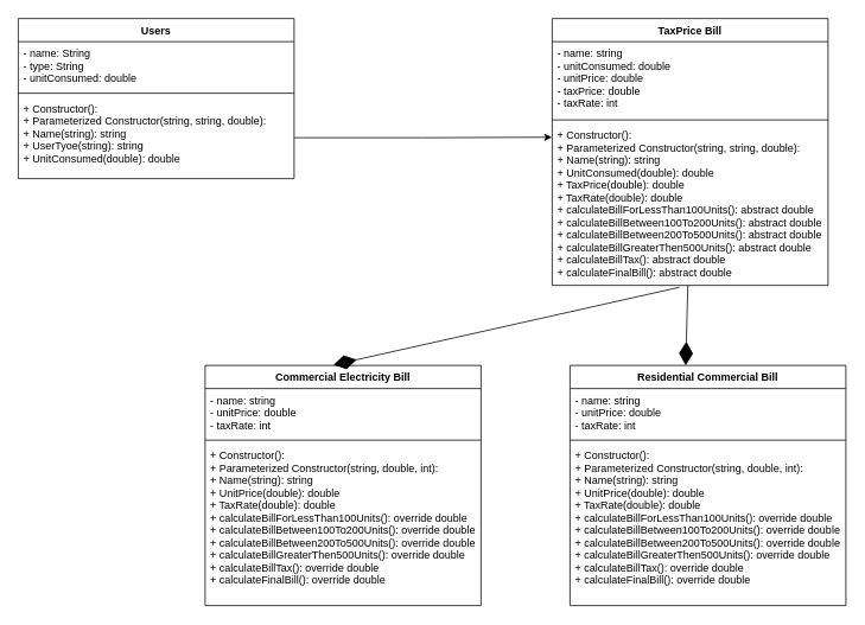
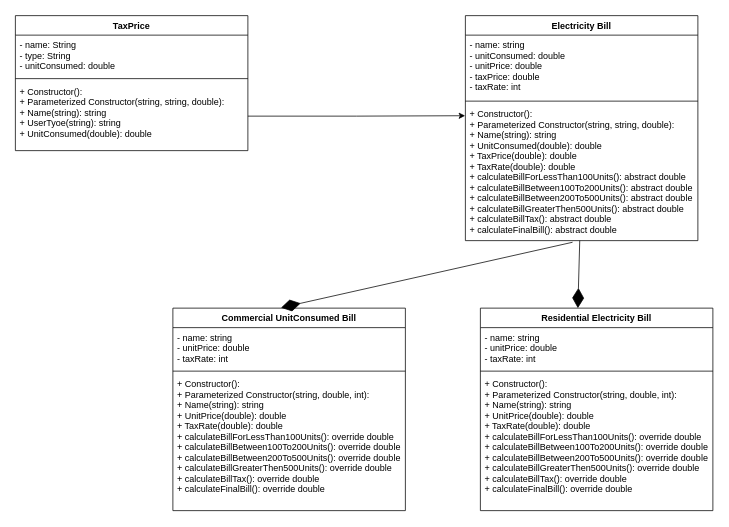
  <mxCell id="0" />
  <mxCell id="1" parent="0" />
- <mxCell id="2" value="Users" style="swimlane;fontStyle=1;align=center;verticalAlign=top;childLayout=stackLayout;horizontal=1;startSize=26;horizontalStack=0;resizeParent=1;resizeParentMax=0;resizeLast=0;collapsible=1;marginBottom=0;" vertex="1" parent="1"><mxGeometry x="20" y="20" width="310" height="180" as="geometry" /></mxCell>
+ <mxCell id="2" value="TaxPrice" style="swimlane;fontStyle=1;align=center;verticalAlign=top;childLayout=stackLayout;horizontal=1;startSize=26;horizontalStack=0;resizeParent=1;resizeParentMax=0;resizeLast=0;collapsible=1;marginBottom=0;" vertex="1" parent="1"><mxGeometry x="20" y="20" width="310" height="180" as="geometry" /></mxCell>
  <mxCell id="3" value="- name: String&#10;- type: String&#10;- unitConsumed: double" style="text;strokeColor=none;fillColor=none;align=left;verticalAlign=top;spacingLeft=4;spacingRight=4;overflow=hidden;rotatable=0;points=[[0,0.5],[1,0.5]];portConstraint=eastwest;" vertex="1" parent="2"><mxGeometry y="26" width="310" height="54" as="geometry" /></mxCell>
  <mxCell id="4" value="" style="line;strokeWidth=1;fillColor=none;align=left;verticalAlign=middle;spacingTop=-1;spacingLeft=3;spacingRight=3;rotatable=0;labelPosition=right;points=[];portConstraint=eastwest;" vertex="1" parent="2"><mxGeometry y="80" width="310" height="8" as="geometry" /></mxCell>
  <mxCell id="5" value="+ Constructor(): &#10;+ Parameterized Constructor(string, string, double): &#10;+ Name(string): string&#10;+ UserTyoe(string): string&#10;+ UnitConsumed(double): double &#10;" style="text;strokeColor=none;fillColor=none;align=left;verticalAlign=top;spacingLeft=4;spacingRight=4;overflow=hidden;rotatable=0;points=[[0,0.5],[1,0.5]];portConstraint=eastwest;" vertex="1" parent="2"><mxGeometry y="88" width="310" height="92" as="geometry" /></mxCell>
- <mxCell id="6" value="TaxPrice Bill" style="swimlane;fontStyle=1;align=center;verticalAlign=top;childLayout=stackLayout;horizontal=1;startSize=26;horizontalStack=0;resizeParent=1;resizeParentMax=0;resizeLast=0;collapsible=1;marginBottom=0;" vertex="1" parent="1"><mxGeometry x="620" y="20" width="310" height="300" as="geometry" /></mxCell>
+ <mxCell id="6" value="Electricity Bill" style="swimlane;fontStyle=1;align=center;verticalAlign=top;childLayout=stackLayout;horizontal=1;startSize=26;horizontalStack=0;resizeParent=1;resizeParentMax=0;resizeLast=0;collapsible=1;marginBottom=0;" vertex="1" parent="1"><mxGeometry x="620" y="20" width="310" height="300" as="geometry" /></mxCell>
  <mxCell id="7" value="- name: string&#10;- unitConsumed: double&#10;- unitPrice: double&#10;- taxPrice: double &#10;- taxRate: int " style="text;strokeColor=none;fillColor=none;align=left;verticalAlign=top;spacingLeft=4;spacingRight=4;overflow=hidden;rotatable=0;points=[[0,0.5],[1,0.5]];portConstraint=eastwest;" vertex="1" parent="6"><mxGeometry y="26" width="310" height="84" as="geometry" /></mxCell>
  <mxCell id="8" value="" style="line;strokeWidth=1;fillColor=none;align=left;verticalAlign=middle;spacingTop=-1;spacingLeft=3;spacingRight=3;rotatable=0;labelPosition=right;points=[];portConstraint=eastwest;" vertex="1" parent="6"><mxGeometry y="110" width="310" height="8" as="geometry" /></mxCell>
  <mxCell id="9" value="+ Constructor(): &#10;+ Parameterized Constructor(string, string, double): &#10;+ Name(string): string&#10;+ UnitConsumed(double): double&#10;+ TaxPrice(double): double &#10;+ TaxRate(double): double &#10;+ calculateBillForLessThan100Units(): abstract double &#10;+ calculateBillBetween100To200Units(): abstract double &#10;+ calculateBillBetween200To500Units(): abstract double &#10;+ calculateBillGreaterThen500Units(): abstract double &#10;+ calculateBillTax(): abstract double &#10;+ calculateFinalBill(): abstract double &#10;" style="text;strokeColor=none;fillColor=none;align=left;verticalAlign=top;spacingLeft=4;spacingRight=4;overflow=hidden;rotatable=0;points=[[0,0.5],[1,0.5]];portConstraint=eastwest;" vertex="1" parent="6"><mxGeometry y="118" width="310" height="182" as="geometry" /></mxCell>
  <mxCell id="10" style="edgeStyle=orthogonalEdgeStyle;rounded=0;orthogonalLoop=1;jettySize=auto;html=1;exitX=1;exitY=0.5;exitDx=0;exitDy=0;entryX=-0.001;entryY=0.085;entryDx=0;entryDy=0;entryPerimeter=0;" edge="1" parent="1" source="5" target="9"><mxGeometry relative="1" as="geometry"><mxPoint x="610" y="153.5" as="targetPoint" /></mxGeometry></mxCell>
- <mxCell id="11" value="Commercial Electricity Bill" style="swimlane;fontStyle=1;align=center;verticalAlign=top;childLayout=stackLayout;horizontal=1;startSize=26;horizontalStack=0;resizeParent=1;resizeParentMax=0;resizeLast=0;collapsible=1;marginBottom=0;" vertex="1" parent="1"><mxGeometry x="230" y="410" width="310" height="270" as="geometry" /></mxCell>
+ <mxCell id="11" value="Commercial UnitConsumed Bill" style="swimlane;fontStyle=1;align=center;verticalAlign=top;childLayout=stackLayout;horizontal=1;startSize=26;horizontalStack=0;resizeParent=1;resizeParentMax=0;resizeLast=0;collapsible=1;marginBottom=0;" vertex="1" parent="1"><mxGeometry x="230" y="410" width="310" height="270" as="geometry" /></mxCell>
  <mxCell id="12" value="- name: string&#10;- unitPrice: double&#10;- taxRate: int " style="text;strokeColor=none;fillColor=none;align=left;verticalAlign=top;spacingLeft=4;spacingRight=4;overflow=hidden;rotatable=0;points=[[0,0.5],[1,0.5]];portConstraint=eastwest;" vertex="1" parent="11"><mxGeometry y="26" width="310" height="54" as="geometry" /></mxCell>
  <mxCell id="13" value="" style="line;strokeWidth=1;fillColor=none;align=left;verticalAlign=middle;spacingTop=-1;spacingLeft=3;spacingRight=3;rotatable=0;labelPosition=right;points=[];portConstraint=eastwest;" vertex="1" parent="11"><mxGeometry y="80" width="310" height="8" as="geometry" /></mxCell>
  <mxCell id="14" value="+ Constructor(): &#10;+ Parameterized Constructor(string, double, int): &#10;+ Name(string): string&#10;+ UnitPrice(double): double &#10;+ TaxRate(double): double &#10;+ calculateBillForLessThan100Units(): override double &#10;+ calculateBillBetween100To200Units(): override double &#10;+ calculateBillBetween200To500Units(): override double &#10;+ calculateBillGreaterThen500Units(): override double &#10;+ calculateBillTax(): override double &#10;+ calculateFinalBill(): override double &#10;" style="text;strokeColor=none;fillColor=none;align=left;verticalAlign=top;spacingLeft=4;spacingRight=4;overflow=hidden;rotatable=0;points=[[0,0.5],[1,0.5]];portConstraint=eastwest;" vertex="1" parent="11"><mxGeometry y="88" width="310" height="182" as="geometry" /></mxCell>
- <mxCell id="15" value="Residential Commercial Bill" style="swimlane;fontStyle=1;align=center;verticalAlign=top;childLayout=stackLayout;horizontal=1;startSize=26;horizontalStack=0;resizeParent=1;resizeParentMax=0;resizeLast=0;collapsible=1;marginBottom=0;" vertex="1" parent="1"><mxGeometry x="640" y="410" width="310" height="270" as="geometry" /></mxCell>
+ <mxCell id="15" value="Residential Electricity Bill" style="swimlane;fontStyle=1;align=center;verticalAlign=top;childLayout=stackLayout;horizontal=1;startSize=26;horizontalStack=0;resizeParent=1;resizeParentMax=0;resizeLast=0;collapsible=1;marginBottom=0;" vertex="1" parent="1"><mxGeometry x="640" y="410" width="310" height="270" as="geometry" /></mxCell>
  <mxCell id="16" value="" style="endArrow=diamondThin;endFill=1;endSize=24;html=1;rounded=0;entryX=0.465;entryY=-0.002;entryDx=0;entryDy=0;entryPerimeter=0;" edge="1" parent="15" source="9"><mxGeometry width="160" relative="1" as="geometry"><mxPoint x="518.76" y="-87.276" as="sourcePoint" /><mxPoint x="130.0" y="5.684e-14" as="targetPoint" /></mxGeometry></mxCell>
  <mxCell id="17" value="- name: string&#10;- unitPrice: double&#10;- taxRate: int " style="text;strokeColor=none;fillColor=none;align=left;verticalAlign=top;spacingLeft=4;spacingRight=4;overflow=hidden;rotatable=0;points=[[0,0.5],[1,0.5]];portConstraint=eastwest;" vertex="1" parent="15"><mxGeometry y="26" width="310" height="54" as="geometry" /></mxCell>
  <mxCell id="18" value="" style="line;strokeWidth=1;fillColor=none;align=left;verticalAlign=middle;spacingTop=-1;spacingLeft=3;spacingRight=3;rotatable=0;labelPosition=right;points=[];portConstraint=eastwest;" vertex="1" parent="15"><mxGeometry y="80" width="310" height="8" as="geometry" /></mxCell>
  <mxCell id="19" value="+ Constructor(): &#10;+ Parameterized Constructor(string, double, int): &#10;+ Name(string): string&#10;+ UnitPrice(double): double &#10;+ TaxRate(double): double &#10;+ calculateBillForLessThan100Units(): override double &#10;+ calculateBillBetween100To200Units(): override double &#10;+ calculateBillBetween200To500Units(): override double &#10;+ calculateBillGreaterThen500Units(): override double &#10;+ calculateBillTax(): override double &#10;+ calculateFinalBill(): override double &#10;" style="text;strokeColor=none;fillColor=none;align=left;verticalAlign=top;spacingLeft=4;spacingRight=4;overflow=hidden;rotatable=0;points=[[0,0.5],[1,0.5]];portConstraint=eastwest;" vertex="1" parent="15"><mxGeometry y="88" width="310" height="182" as="geometry" /></mxCell>
  <mxCell id="20" value="" style="endArrow=diamondThin;endFill=1;endSize=24;html=1;rounded=0;exitX=0.461;exitY=1.012;exitDx=0;exitDy=0;exitPerimeter=0;entryX=0.465;entryY=-0.002;entryDx=0;entryDy=0;entryPerimeter=0;" edge="1" parent="1" source="9" target="11"><mxGeometry width="160" relative="1" as="geometry"><mxPoint x="360" y="370" as="sourcePoint" /><mxPoint x="520" y="370" as="targetPoint" /></mxGeometry></mxCell>
